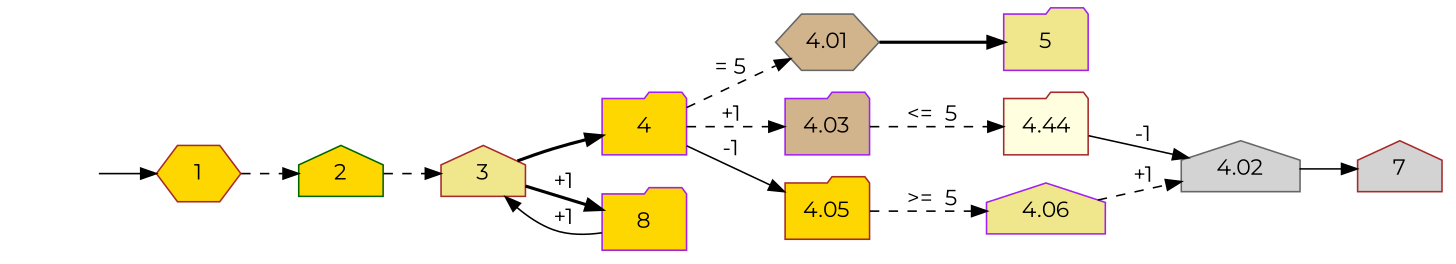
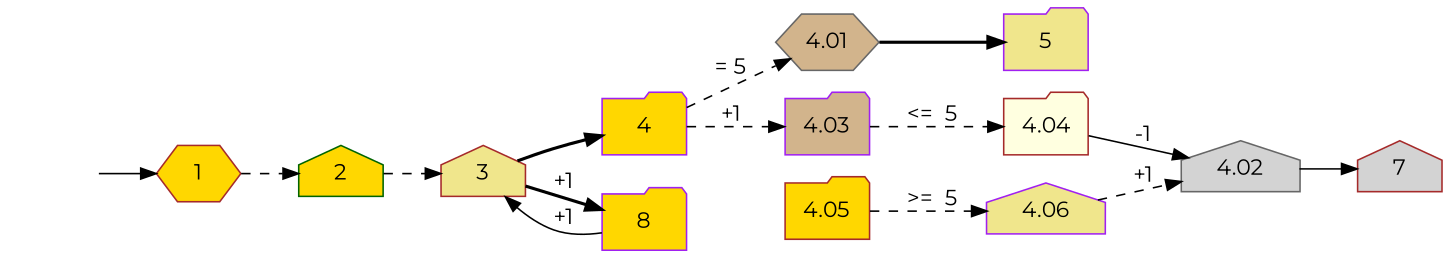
  digraph {
    fontname=Montserrat
    rankdir=LR
    node [color=brown fillcolor=gold fontname=Montserrat shape=folder style=filled]
    edge [fontname=Montserrat style=dashed]
    n1 [label=1 shape=hexagon]
    n2 [color=darkgreen label=2 shape=house]
    n3 [fillcolor=khaki label=3 shape=house]
    n4 [color=purple label=4]
    n5 [color=purple label=8]
    n6 [color=gray40 fillcolor=tan label=4.01 shape=hexagon]
    n7 [color=purple fillcolor=tan label=4.03]
    n8 [label=4.05]
    n9 [color=purple fillcolor=khaki label=5]
-   n10 [fillcolor=lightyellow label=4.44]
+   n10 [fillcolor=lightyellow label=4.04]
    n11 [color=purple fillcolor=khaki label=4.06 shape=house]
    n12 [color=gray40 fillcolor=lightgrey label=4.02 shape=house]
    n13 [fillcolor=lightgrey label=7 shape=house]
    Qi [style=invis color="" fillcolor="" shape=""]
    n1 -> n2
    n2 -> n3
    n3 -> n4 [style=bold]
    n3 -> n5 [label="+1" style=bold]
    n4 -> n6 [label="= 5"]
    n4 -> n7 [label="+1"]
-   n4 -> n8 [label=-1 style=solid]
    n5 -> n3 [label="+1" style=solid]
    n6 -> n9 [style=bold]
    n7 -> n10 [label="<=  5"]
    n8 -> n11 [label=">=  5"]
    n10 -> n12 [label=-1 style=solid]
    n11 -> n12 [label="+1"]
    n12 -> n13 [style=solid]
    Qi -> n1 [style=solid]
  }
